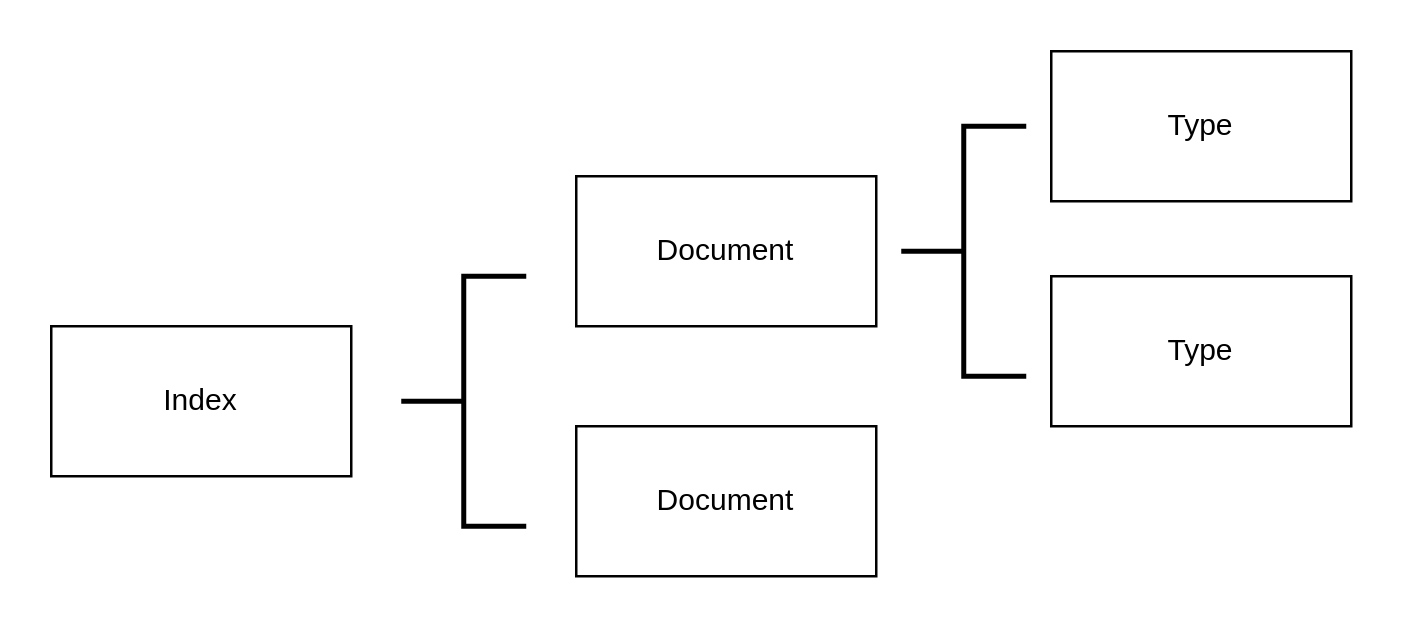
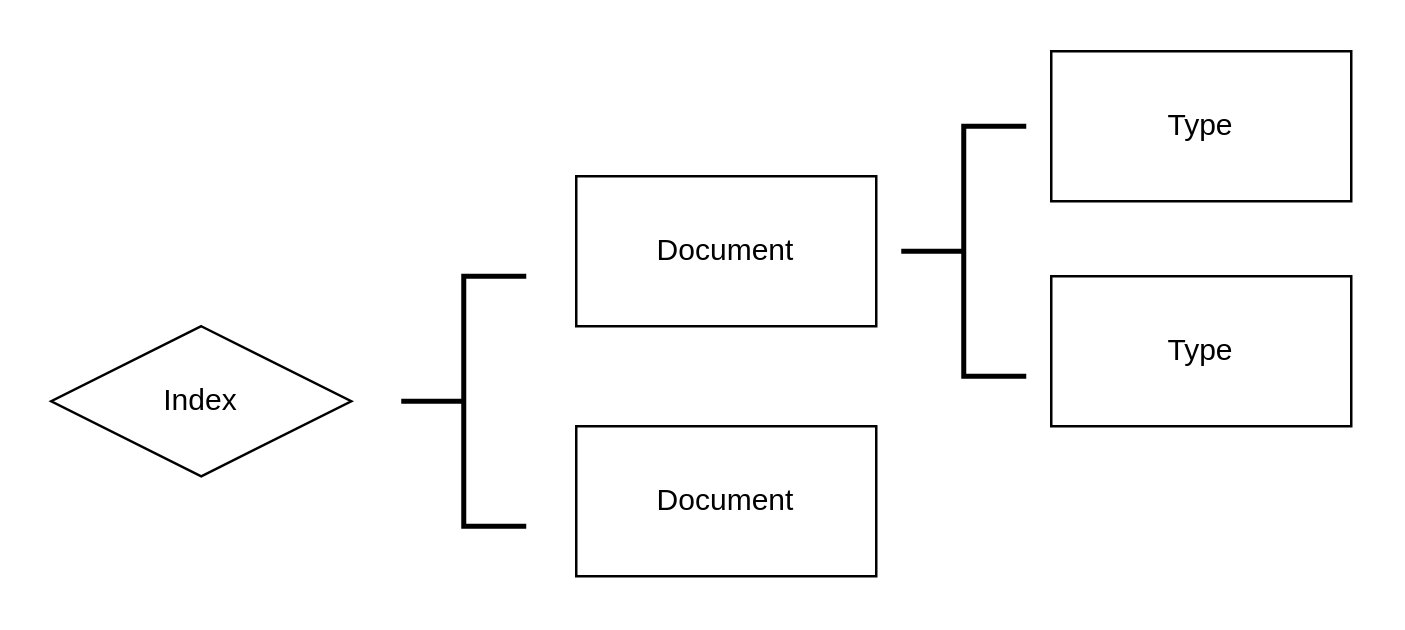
  <mxCell id="0" />
  <mxCell id="1" parent="0" />
- <mxCell id="2" value="Index" style="rounded=0;whiteSpace=wrap;html=1;" vertex="1" parent="1"><mxGeometry x="20" y="130" width="120" height="60" as="geometry" /></mxCell>
+ <mxCell id="2" value="Index" style="rhombus;whiteSpace=wrap;html=1;" vertex="1" parent="1"><mxGeometry x="20" y="130" width="120" height="60" as="geometry" /></mxCell>
  <mxCell id="3" value="" style="strokeWidth=2;html=1;shape=mxgraph.flowchart.annotation_2;align=left;labelPosition=right;pointerEvents=1;" vertex="1" parent="1"><mxGeometry x="160" y="110" width="50" height="100" as="geometry" /></mxCell>
  <mxCell id="4" value="Document" style="rounded=0;whiteSpace=wrap;html=1;" vertex="1" parent="1"><mxGeometry x="230" y="70" width="120" height="60" as="geometry" /></mxCell>
  <mxCell id="5" value="Document" style="rounded=0;whiteSpace=wrap;html=1;" vertex="1" parent="1"><mxGeometry x="230" y="170" width="120" height="60" as="geometry" /></mxCell>
  <mxCell id="6" value="" style="strokeWidth=2;html=1;shape=mxgraph.flowchart.annotation_2;align=left;labelPosition=right;pointerEvents=1;" vertex="1" parent="1"><mxGeometry x="360" y="50" width="50" height="100" as="geometry" /></mxCell>
  <mxCell id="7" value="Type" style="rounded=0;whiteSpace=wrap;html=1;" vertex="1" parent="1"><mxGeometry x="420" y="20" width="120" height="60" as="geometry" /></mxCell>
  <mxCell id="8" value="Type" style="rounded=0;whiteSpace=wrap;html=1;" vertex="1" parent="1"><mxGeometry x="420" y="110" width="120" height="60" as="geometry" /></mxCell>
